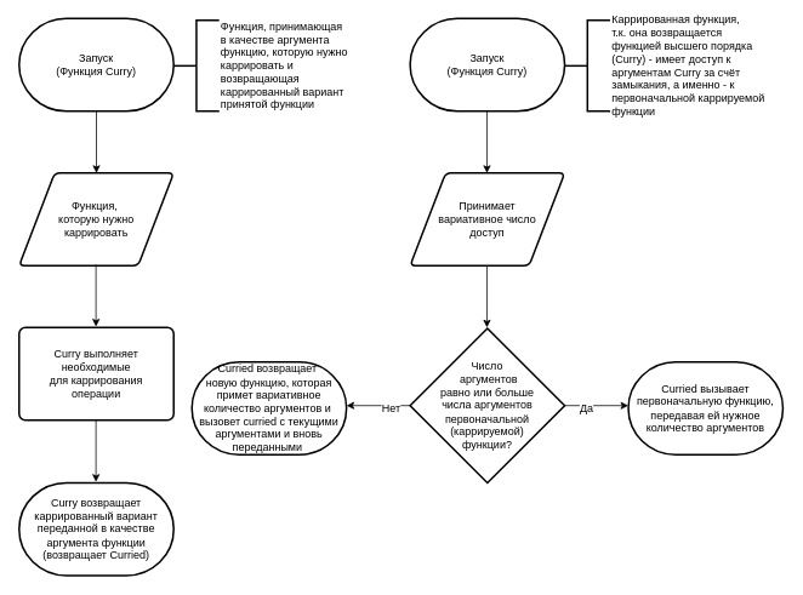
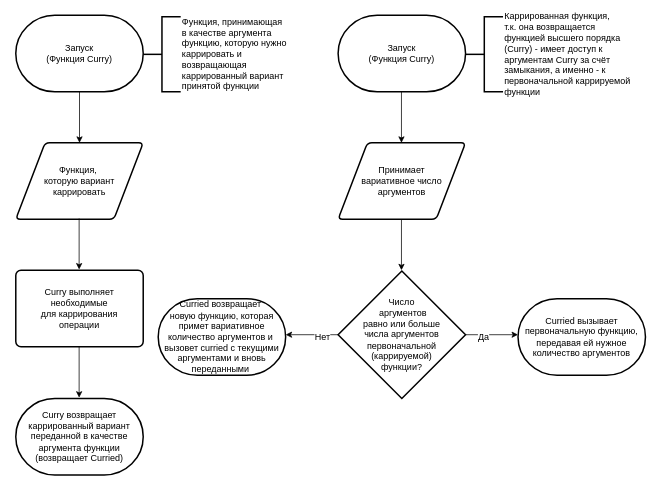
  <mxCell id="0" />
  <mxCell id="1" parent="0" />
  <mxCell id="2" value="Запуск&lt;br&gt;(Функция Curry)" style="strokeWidth=2;html=1;shape=mxgraph.flowchart.terminator;whiteSpace=wrap;" parent="1" vertex="1"><mxGeometry x="20" y="20" width="170" height="102" as="geometry" /></mxCell>
- <mxCell id="3" value="Функция,&amp;nbsp;&lt;br&gt;которую нужно&lt;br&gt;каррировать" style="shape=parallelogram;html=1;strokeWidth=2;perimeter=parallelogramPerimeter;whiteSpace=wrap;rounded=1;arcSize=12;size=0.23;" parent="1" vertex="1"><mxGeometry x="20" y="190" width="170" height="102" as="geometry" /></mxCell>
+ <mxCell id="3" value="Функция,&amp;nbsp;&lt;br&gt;которую вариант&lt;br&gt;каррировать" style="shape=parallelogram;html=1;strokeWidth=2;perimeter=parallelogramPerimeter;whiteSpace=wrap;rounded=1;arcSize=12;size=0.23;" parent="1" vertex="1"><mxGeometry x="20" y="190" width="170" height="102" as="geometry" /></mxCell>
  <mxCell id="4" value="" style="endArrow=classic;html=1;exitX=0.5;exitY=1;exitDx=0;exitDy=0;exitPerimeter=0;entryX=0.5;entryY=0;entryDx=0;entryDy=0;" parent="1" source="2" target="3" edge="1"><mxGeometry width="50" height="50" relative="1" as="geometry"><mxPoint x="10" y="220" as="sourcePoint" /><mxPoint x="60" y="170" as="targetPoint" /></mxGeometry></mxCell>
  <mxCell id="5" value="Curry возвращает&lt;br&gt;каррированный вариант&lt;br&gt;переданной в качестве&lt;br&gt;аргумента функции&lt;br&gt;(возвращает Curried)" style="strokeWidth=2;html=1;shape=mxgraph.flowchart.terminator;whiteSpace=wrap;" parent="1" vertex="1"><mxGeometry x="20" y="531" width="170" height="102" as="geometry" /></mxCell>
  <mxCell id="6" value="" style="endArrow=classic;html=1;exitX=0.5;exitY=1;exitDx=0;exitDy=0;exitPerimeter=0;entryX=0.5;entryY=0;entryDx=0;entryDy=0;" parent="1" edge="1"><mxGeometry width="50" height="50" relative="1" as="geometry"><mxPoint x="104.5" y="291" as="sourcePoint" /><mxPoint x="104.5" y="359" as="targetPoint" /></mxGeometry></mxCell>
  <mxCell id="7" value="Curry выполняет необходимые&lt;br&gt;для каррирования&lt;br&gt;операции" style="rounded=1;whiteSpace=wrap;html=1;absoluteArcSize=1;arcSize=14;strokeWidth=2;" parent="1" vertex="1"><mxGeometry x="20" y="360" width="170" height="102" as="geometry" /></mxCell>
  <mxCell id="8" value="" style="endArrow=classic;html=1;exitX=0.5;exitY=1;exitDx=0;exitDy=0;exitPerimeter=0;entryX=0.5;entryY=0;entryDx=0;entryDy=0;" parent="1" edge="1"><mxGeometry width="50" height="50" relative="1" as="geometry"><mxPoint x="104.5" y="462" as="sourcePoint" /><mxPoint x="104.5" y="530" as="targetPoint" /></mxGeometry></mxCell>
  <mxCell id="9" value="Функция, принимающая&lt;br&gt;в качестве аргумента&lt;br&gt;функцию, которую нужно&lt;br&gt;каррировать и&amp;nbsp;&lt;br&gt;возвращающая&amp;nbsp;&lt;br&gt;каррированный вариант&lt;br&gt;принятой функции" style="strokeWidth=2;html=1;shape=mxgraph.flowchart.annotation_2;align=left;labelPosition=right;pointerEvents=1;" vertex="1" parent="1"><mxGeometry x="190" y="22" width="50" height="100" as="geometry" /></mxCell>
  <mxCell id="10" value="Запуск&lt;br&gt;(Функция Curry)" style="strokeWidth=2;html=1;shape=mxgraph.flowchart.terminator;whiteSpace=wrap;" vertex="1" parent="1"><mxGeometry x="450" y="20" width="170" height="102" as="geometry" /></mxCell>
  <mxCell id="11" value="" style="endArrow=classic;html=1;exitX=0.5;exitY=1;exitDx=0;exitDy=0;exitPerimeter=0;entryX=0.5;entryY=0;entryDx=0;entryDy=0;" edge="1" parent="1"><mxGeometry width="50" height="50" relative="1" as="geometry"><mxPoint x="534.5" y="122" as="sourcePoint" /><mxPoint x="534.5" y="190" as="targetPoint" /></mxGeometry></mxCell>
- <mxCell id="12" value="Принимает&lt;br&gt;вариативное число&lt;br&gt;доступ" style="shape=parallelogram;html=1;strokeWidth=2;perimeter=parallelogramPerimeter;whiteSpace=wrap;rounded=1;arcSize=12;size=0.23;" vertex="1" parent="1"><mxGeometry x="450" y="190" width="170" height="102" as="geometry" /></mxCell>
+ <mxCell id="12" value="Принимает&lt;br&gt;вариативное число&lt;br&gt;аргументов" style="shape=parallelogram;html=1;strokeWidth=2;perimeter=parallelogramPerimeter;whiteSpace=wrap;rounded=1;arcSize=12;size=0.23;" vertex="1" parent="1"><mxGeometry x="450" y="190" width="170" height="102" as="geometry" /></mxCell>
  <mxCell id="13" value="Каррированная функция,&lt;br&gt;т.к. она возвращается&lt;br&gt;функцией высшего порядка&lt;br&gt;(Curry) - имеет доступ к&amp;nbsp;&lt;br&gt;аргументам Curry за счёт&lt;br&gt;замыкания, а именно - к&lt;br&gt;первоначальной каррируемой&lt;br&gt;функции" style="strokeWidth=2;html=1;shape=mxgraph.flowchart.annotation_2;align=left;labelPosition=right;pointerEvents=1;" vertex="1" parent="1"><mxGeometry x="620" y="22" width="50" height="100" as="geometry" /></mxCell>
  <mxCell id="14" value="&lt;font style=&quot;font-size: 12px;&quot;&gt;Число&lt;br&gt;&amp;nbsp;аргументов&lt;br&gt;равно или больше&lt;br&gt;числа аргументов&lt;br&gt;первоначальной (каррируемой)&lt;br&gt;функции?&lt;/font&gt;" style="strokeWidth=2;html=1;shape=mxgraph.flowchart.decision;whiteSpace=wrap;" vertex="1" parent="1"><mxGeometry x="450" y="361" width="170" height="170" as="geometry" /></mxCell>
  <mxCell id="15" value="" style="endArrow=classic;html=1;exitX=0.5;exitY=1;exitDx=0;exitDy=0;exitPerimeter=0;entryX=0.5;entryY=0;entryDx=0;entryDy=0;" edge="1" parent="1"><mxGeometry width="50" height="50" relative="1" as="geometry"><mxPoint x="534.5" y="292" as="sourcePoint" /><mxPoint x="534.5" y="360" as="targetPoint" /></mxGeometry></mxCell>
  <mxCell id="16" value="" style="endArrow=classic;html=1;exitX=1;exitY=0.5;exitDx=0;exitDy=0;exitPerimeter=0;" edge="1" parent="1" source="14"><mxGeometry width="50" height="50" relative="1" as="geometry"><mxPoint x="544.5" y="302" as="sourcePoint" /><mxPoint x="690" y="446" as="targetPoint" /></mxGeometry></mxCell>
  <mxCell id="17" value="Да" style="edgeLabel;html=1;align=center;verticalAlign=middle;resizable=0;points=[];fontSize=12;" vertex="1" connectable="0" parent="16"><mxGeometry x="-0.343" y="-2" relative="1" as="geometry"><mxPoint as="offset" /></mxGeometry></mxCell>
  <mxCell id="18" value="" style="endArrow=classic;html=1;exitX=0;exitY=0.5;exitDx=0;exitDy=0;exitPerimeter=0;" edge="1" parent="1" source="14"><mxGeometry width="50" height="50" relative="1" as="geometry"><mxPoint x="400" y="480" as="sourcePoint" /><mxPoint x="380" y="446" as="targetPoint" /></mxGeometry></mxCell>
  <mxCell id="19" value="Нет" style="edgeLabel;html=1;align=center;verticalAlign=middle;resizable=0;points=[];fontSize=12;" vertex="1" connectable="0" parent="18"><mxGeometry x="-0.385" y="2" relative="1" as="geometry"><mxPoint as="offset" /></mxGeometry></mxCell>
  <mxCell id="20" value="Curried вызывает первоначальную функцию, передавая ей нужное количество аргументов" style="strokeWidth=2;html=1;shape=mxgraph.flowchart.terminator;whiteSpace=wrap;" vertex="1" parent="1"><mxGeometry x="690" y="398" width="170" height="102" as="geometry" /></mxCell>
  <mxCell id="21" value="Curried возвращает&amp;nbsp;&lt;br&gt;новую функцию, которая примет вариативное количество аргументов и&amp;nbsp; вызовет&amp;nbsp;curried с текущими аргументами и вновь переданными&amp;nbsp;" style="strokeWidth=2;html=1;shape=mxgraph.flowchart.terminator;whiteSpace=wrap;" vertex="1" parent="1"><mxGeometry x="210" y="398" width="170" height="102" as="geometry" /></mxCell>
